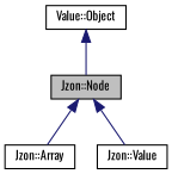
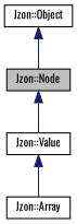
  digraph {
    fontname=Oswald
    node [color=black fillcolor=white fontname=Oswald fontsize=10 shape=record style=filled]
    edge [color=midnightblue dir=back fontname=Oswald fontsize=10 labelfontname=FreeSans labelfontsize=10 style=solid]
    n1 [fillcolor=grey75 fontcolor=black height=0.2 label="Jzon::Node" width=0.4]
    n2 [height=0.2 label="Jzon::Array" width=0.4]
    n3 [height=0.2 label="Jzon::Value" width=0.4]
-   n4 [height=0.2 label="Value::Object" width=0.4]
-   n1 -> n2
+   n4 [height=0.2 label="Jzon::Object" width=0.4]
+   n3 -> n2
    n1 -> n3
    n4 -> n1
  }
